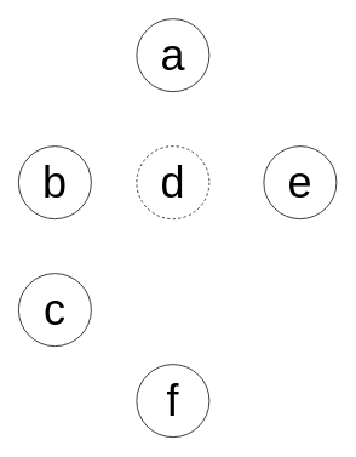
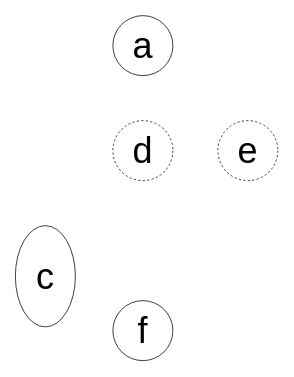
  <mxCell id="0" />
  <mxCell id="1" parent="0" />
- <mxCell id="2" value="&lt;font style=&quot;font-size: 48px;&quot;&gt;b&lt;/font&gt;" style="ellipse;whiteSpace=wrap;html=1;aspect=fixed;" vertex="1" parent="1"><mxGeometry x="20" y="160" width="80" height="80" as="geometry" /></mxCell>
  <mxCell id="3" value="&lt;font style=&quot;font-size: 48px;&quot;&gt;a&lt;/font&gt;" style="ellipse;whiteSpace=wrap;html=1;aspect=fixed;" vertex="1" parent="1"><mxGeometry x="150" y="20" width="80" height="80" as="geometry" /></mxCell>
- <mxCell id="4" value="&lt;font style=&quot;font-size: 48px;&quot;&gt;c&lt;/font&gt;" style="ellipse;whiteSpace=wrap;html=1;aspect=fixed;" vertex="1" parent="1"><mxGeometry x="20" y="300" width="80" height="80" as="geometry" /></mxCell>
+ <mxCell id="4" value="&lt;font style=&quot;font-size: 48px;&quot;&gt;c&lt;/font&gt;" style="ellipse;whiteSpace=wrap;html=1;aspect=fixed;" vertex="1" parent="1"><mxGeometry x="20" y="300" width="80" height="135" as="geometry" /></mxCell>
  <mxCell id="5" value="&lt;font style=&quot;font-size: 48px;&quot;&gt;d&lt;/font&gt;" style="ellipse;whiteSpace=wrap;html=1;aspect=fixed;dashed=1;" vertex="1" parent="1"><mxGeometry x="150" y="160" width="80" height="80" as="geometry" /></mxCell>
- <mxCell id="6" value="&lt;font style=&quot;font-size: 48px;&quot;&gt;e&lt;/font&gt;" style="ellipse;whiteSpace=wrap;html=1;aspect=fixed;" vertex="1" parent="1"><mxGeometry x="290" y="160" width="80" height="80" as="geometry" /></mxCell>
+ <mxCell id="6" value="&lt;font style=&quot;font-size: 48px;&quot;&gt;e&lt;/font&gt;" style="ellipse;whiteSpace=wrap;html=1;aspect=fixed;dashed=1;" vertex="1" parent="1"><mxGeometry x="290" y="160" width="80" height="80" as="geometry" /></mxCell>
  <mxCell id="7" value="&lt;font style=&quot;font-size: 48px;&quot;&gt;f&lt;/font&gt;" style="ellipse;whiteSpace=wrap;html=1;aspect=fixed;" vertex="1" parent="1"><mxGeometry x="150" y="400" width="80" height="80" as="geometry" /></mxCell>
